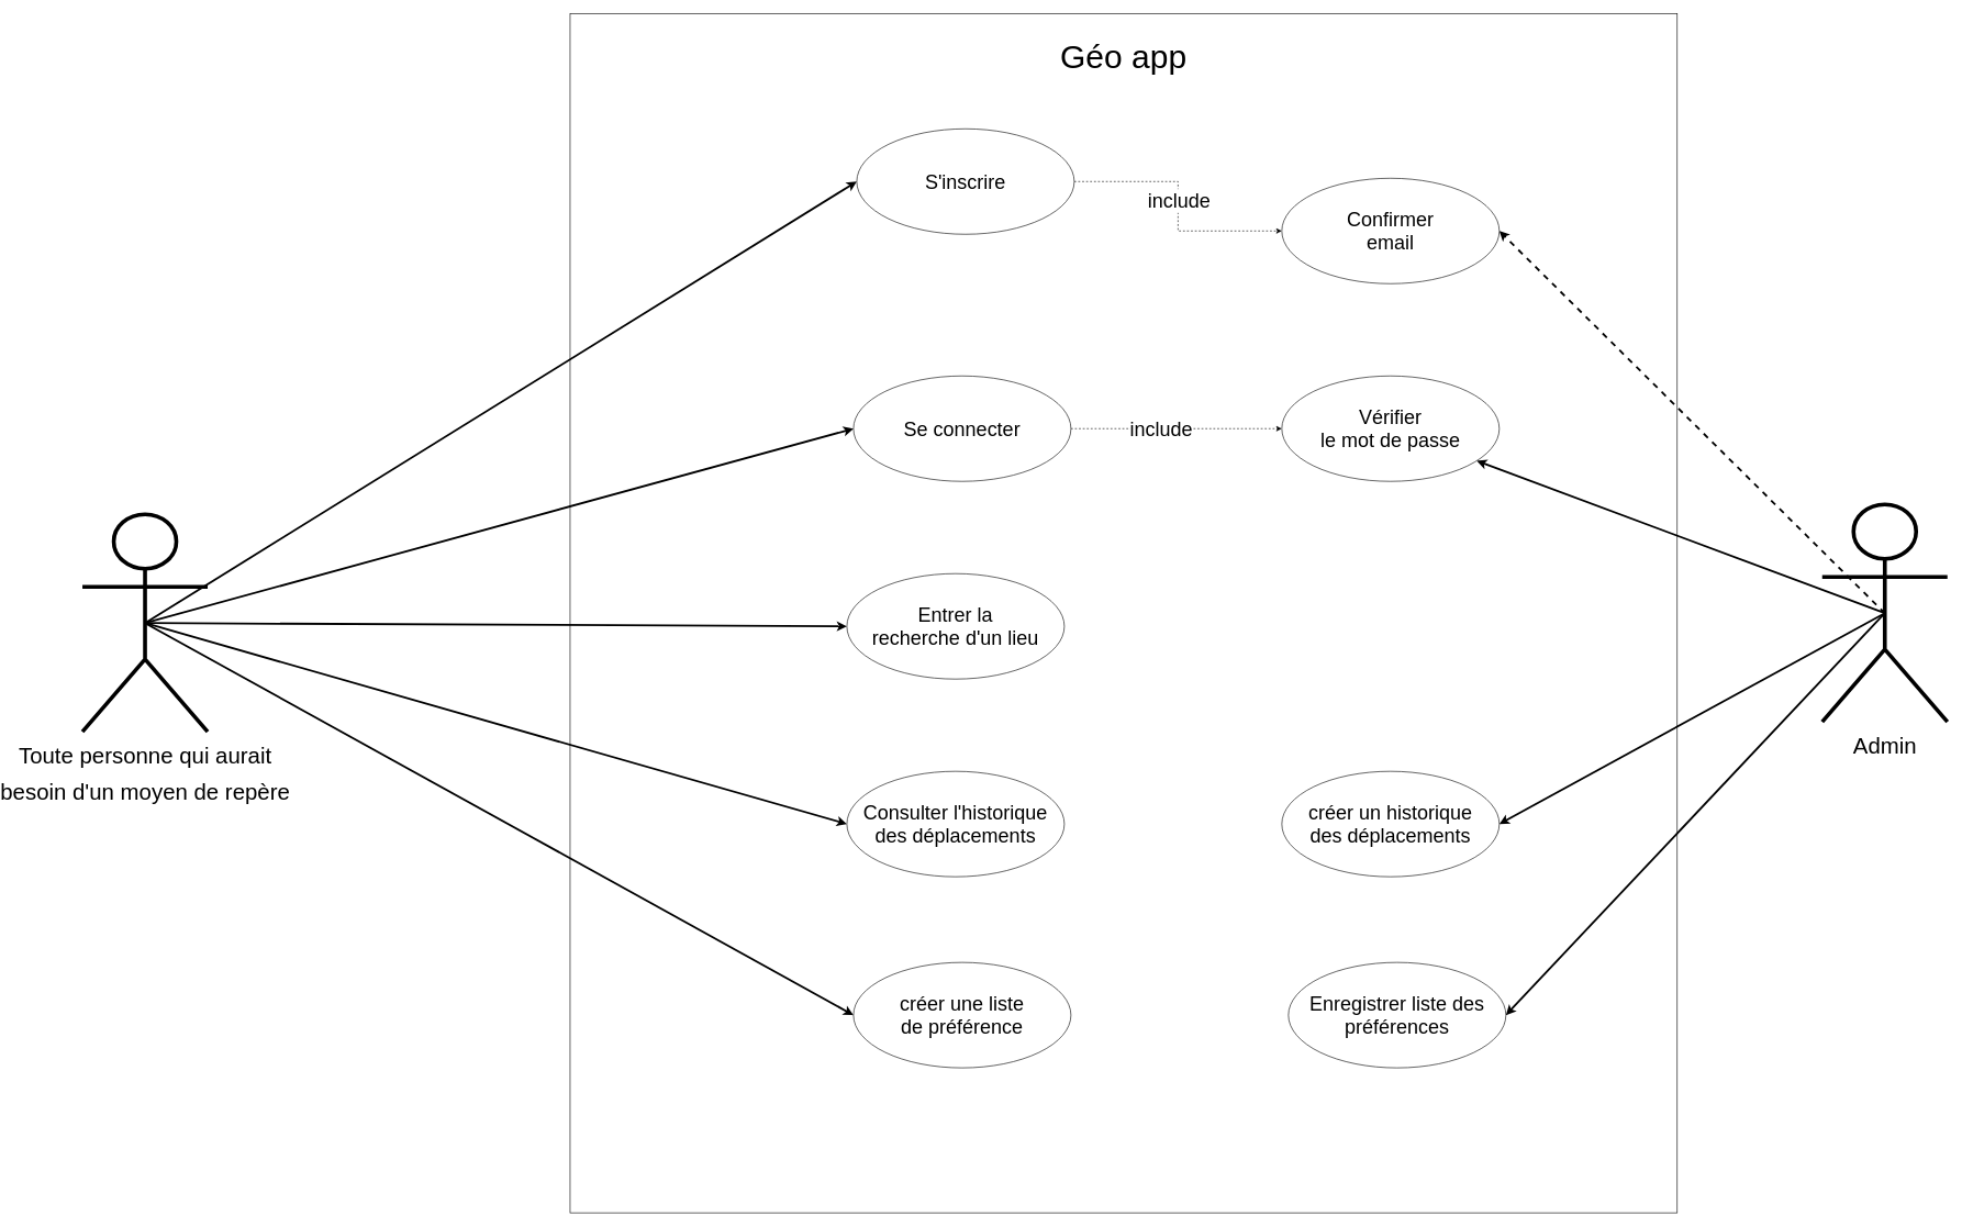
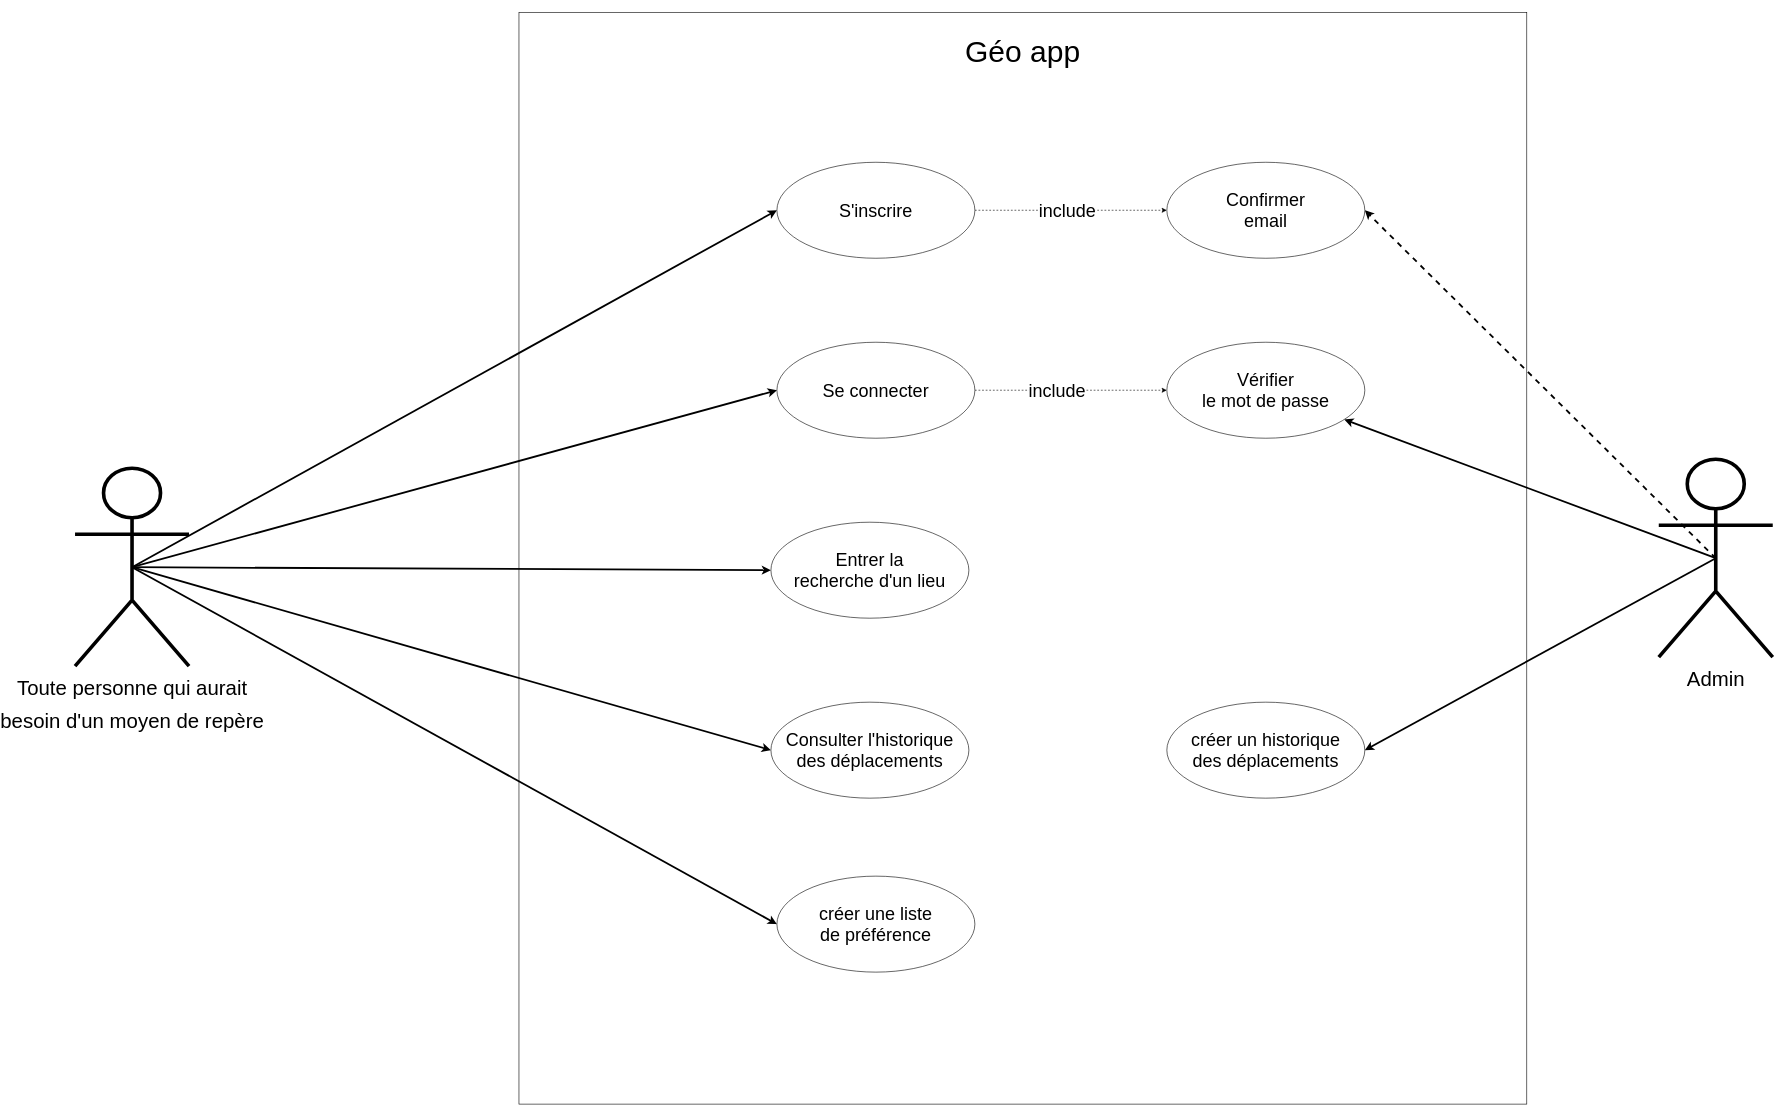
  <mxCell id="0" />
  <mxCell id="1" parent="0" />
  <mxCell id="2" value="" style="rounded=0;whiteSpace=wrap;html=1;" vertex="1" parent="1"><mxGeometry x="760" y="20" width="1680" height="1820" as="geometry" /></mxCell>
  <mxCell id="3" style="rounded=0;orthogonalLoop=1;jettySize=auto;html=1;exitX=0.5;exitY=0.5;exitDx=0;exitDy=0;exitPerimeter=0;entryX=0;entryY=0.5;entryDx=0;entryDy=0;strokeWidth=3;" edge="1" parent="1" source="6" target="20"><mxGeometry relative="1" as="geometry" /></mxCell>
  <mxCell id="4" style="rounded=0;orthogonalLoop=1;jettySize=auto;html=1;exitX=0.5;exitY=0.5;exitDx=0;exitDy=0;exitPerimeter=0;entryX=0;entryY=0.5;entryDx=0;entryDy=0;strokeWidth=3;" edge="1" parent="1" source="6" target="24"><mxGeometry relative="1" as="geometry" /></mxCell>
  <mxCell id="5" style="rounded=0;orthogonalLoop=1;jettySize=auto;html=1;exitX=0.5;exitY=0.5;exitDx=0;exitDy=0;exitPerimeter=0;entryX=0;entryY=0.5;entryDx=0;entryDy=0;strokeWidth=3;" edge="1" parent="1" source="6" target="25"><mxGeometry relative="1" as="geometry" /></mxCell>
  <mxCell id="6" value="&lt;p style=&quot;border-color: var(--border-color); line-height: 35.28px;&quot;&gt;&lt;font style=&quot;border-color: var(--border-color); font-size: 34px;&quot;&gt;Toute personne qui aurait&lt;/font&gt;&lt;/p&gt;&lt;p style=&quot;border-color: var(--border-color); line-height: 35.28px;&quot;&gt;&lt;font style=&quot;border-color: var(--border-color); font-size: 34px;&quot;&gt;besoin d'un moyen de repère&lt;/font&gt;&lt;/p&gt;" style="shape=umlActor;verticalLabelPosition=bottom;verticalAlign=top;html=1;outlineConnect=0;strokeWidth=6;" vertex="1" parent="1"><mxGeometry x="20" y="780" width="190" height="330" as="geometry" /></mxCell>
  <mxCell id="7" style="rounded=0;orthogonalLoop=1;jettySize=auto;html=1;exitX=0.5;exitY=0.5;exitDx=0;exitDy=0;exitPerimeter=0;entryX=0;entryY=0.5;entryDx=0;entryDy=0;strokeWidth=3;" edge="1" parent="1" source="6" target="16"><mxGeometry relative="1" as="geometry" /></mxCell>
  <mxCell id="8" value="&lt;span style=&quot;font-size: 50px;&quot;&gt;Géo app&lt;/span&gt;" style="text;html=1;strokeColor=none;fillColor=none;align=center;verticalAlign=middle;whiteSpace=wrap;rounded=0;" vertex="1" parent="1"><mxGeometry x="1495" y="70" width="210" height="30" as="geometry" /></mxCell>
  <mxCell id="9" style="rounded=0;orthogonalLoop=1;jettySize=auto;html=1;exitX=0.5;exitY=0.5;exitDx=0;exitDy=0;exitPerimeter=0;entryX=1;entryY=0.5;entryDx=0;entryDy=0;strokeWidth=3;dashed=1;" edge="1" parent="1" source="13" target="22"><mxGeometry relative="1" as="geometry" /></mxCell>
  <mxCell id="10" style="rounded=0;orthogonalLoop=1;jettySize=auto;html=1;exitX=0.5;exitY=0.5;exitDx=0;exitDy=0;exitPerimeter=0;strokeWidth=3;" edge="1" parent="1" source="13" target="23"><mxGeometry relative="1" as="geometry" /></mxCell>
  <mxCell id="11" style="rounded=0;orthogonalLoop=1;jettySize=auto;html=1;exitX=0.5;exitY=0.5;exitDx=0;exitDy=0;exitPerimeter=0;entryX=1;entryY=0.5;entryDx=0;entryDy=0;strokeWidth=3;" edge="1" parent="1" source="13" target="26"><mxGeometry relative="1" as="geometry" /></mxCell>
- <mxCell id="12" style="rounded=0;orthogonalLoop=1;jettySize=auto;html=1;exitX=0.5;exitY=0.5;exitDx=0;exitDy=0;exitPerimeter=0;entryX=1;entryY=0.5;entryDx=0;entryDy=0;strokeWidth=3;" edge="1" parent="1" source="13" target="27"><mxGeometry relative="1" as="geometry" /></mxCell>
  <mxCell id="13" value="&lt;p style=&quot;line-height: 294%;&quot;&gt;&lt;font style=&quot;font-size: 34px;&quot;&gt;Admin&lt;/font&gt;&lt;/p&gt;" style="shape=umlActor;verticalLabelPosition=bottom;verticalAlign=top;html=1;outlineConnect=0;strokeWidth=6;" vertex="1" parent="1"><mxGeometry x="2660" y="765" width="190" height="330" as="geometry" /></mxCell>
  <mxCell id="14" value="" style="edgeStyle=orthogonalEdgeStyle;rounded=0;orthogonalLoop=1;jettySize=auto;html=1;dashed=1;" edge="1" parent="1" source="16" target="22"><mxGeometry relative="1" as="geometry" /></mxCell>
  <mxCell id="15" value="&lt;font style=&quot;font-size: 30px;&quot;&gt;include&lt;/font&gt;" style="edgeLabel;html=1;align=center;verticalAlign=middle;resizable=0;points=[];" vertex="1" connectable="0" parent="14"><mxGeometry x="-0.045" y="1" relative="1" as="geometry"><mxPoint as="offset" /></mxGeometry></mxCell>
- <mxCell id="16" value="&lt;font style=&quot;font-size: 30px;&quot;&gt;S'inscrire&lt;/font&gt;" style="ellipse;whiteSpace=wrap;html=1;" vertex="1" parent="1"><mxGeometry x="1195" y="195" width="330" height="160" as="geometry" /></mxCell>
+ <mxCell id="16" value="&lt;font style=&quot;font-size: 30px;&quot;&gt;S'inscrire&lt;/font&gt;" style="ellipse;whiteSpace=wrap;html=1;" vertex="1" parent="1"><mxGeometry x="1190" y="270" width="330" height="160" as="geometry" /></mxCell>
  <mxCell id="17" value="" style="edgeStyle=orthogonalEdgeStyle;rounded=0;orthogonalLoop=1;jettySize=auto;html=1;dashed=1;" edge="1" parent="1" source="19" target="23"><mxGeometry relative="1" as="geometry" /></mxCell>
  <mxCell id="18" value="&lt;font style=&quot;font-size: 30px;&quot;&gt;include&lt;/font&gt;" style="edgeLabel;html=1;align=center;verticalAlign=middle;resizable=0;points=[];" vertex="1" connectable="0" parent="17"><mxGeometry x="-0.15" relative="1" as="geometry"><mxPoint as="offset" /></mxGeometry></mxCell>
  <mxCell id="19" value="&lt;font style=&quot;font-size: 30px;&quot;&gt;Se connecter&lt;/font&gt;" style="ellipse;whiteSpace=wrap;html=1;" vertex="1" parent="1"><mxGeometry x="1190" y="570" width="330" height="160" as="geometry" /></mxCell>
  <mxCell id="20" value="&lt;font style=&quot;font-size: 30px;&quot;&gt;Entrer la &lt;br&gt;recherche d'un lieu&lt;/font&gt;" style="ellipse;whiteSpace=wrap;html=1;" vertex="1" parent="1"><mxGeometry x="1180" y="870" width="330" height="160" as="geometry" /></mxCell>
  <mxCell id="21" style="rounded=0;orthogonalLoop=1;jettySize=auto;html=1;entryX=0;entryY=0.5;entryDx=0;entryDy=0;strokeWidth=3;" edge="1" parent="1" target="19"><mxGeometry relative="1" as="geometry"><mxPoint x="115" y="945" as="sourcePoint" /></mxGeometry></mxCell>
  <mxCell id="22" value="&lt;font style=&quot;font-size: 30px;&quot;&gt;Confirmer &lt;br&gt;email&lt;br&gt;&lt;/font&gt;" style="ellipse;whiteSpace=wrap;html=1;" vertex="1" parent="1"><mxGeometry x="1840" y="270" width="330" height="160" as="geometry" /></mxCell>
  <mxCell id="23" value="&lt;font style=&quot;font-size: 30px;&quot;&gt;Vérifier &lt;br&gt;le mot de passe&lt;/font&gt;" style="ellipse;whiteSpace=wrap;html=1;" vertex="1" parent="1"><mxGeometry x="1840" y="570" width="330" height="160" as="geometry" /></mxCell>
  <mxCell id="24" value="&lt;font style=&quot;font-size: 30px;&quot;&gt;Consulter l'historique&lt;br&gt;des déplacements&lt;br&gt;&lt;/font&gt;" style="ellipse;whiteSpace=wrap;html=1;" vertex="1" parent="1"><mxGeometry x="1180" y="1170" width="330" height="160" as="geometry" /></mxCell>
  <mxCell id="25" value="&lt;font style=&quot;font-size: 30px;&quot;&gt;créer une liste &lt;br&gt;de préférence&lt;br&gt;&lt;/font&gt;" style="ellipse;whiteSpace=wrap;html=1;" vertex="1" parent="1"><mxGeometry x="1190" y="1460" width="330" height="160" as="geometry" /></mxCell>
  <mxCell id="26" value="&lt;font style=&quot;font-size: 30px;&quot;&gt;créer un historique &lt;br&gt;des déplacements&lt;br&gt;&lt;/font&gt;" style="ellipse;whiteSpace=wrap;html=1;" vertex="1" parent="1"><mxGeometry x="1840" y="1170" width="330" height="160" as="geometry" /></mxCell>
- <mxCell id="27" value="&lt;font style=&quot;font-size: 30px;&quot;&gt;Enregistrer liste des préférences&lt;br&gt;&lt;/font&gt;" style="ellipse;whiteSpace=wrap;html=1;" vertex="1" parent="1"><mxGeometry x="1850" y="1460" width="330" height="160" as="geometry" /></mxCell>
